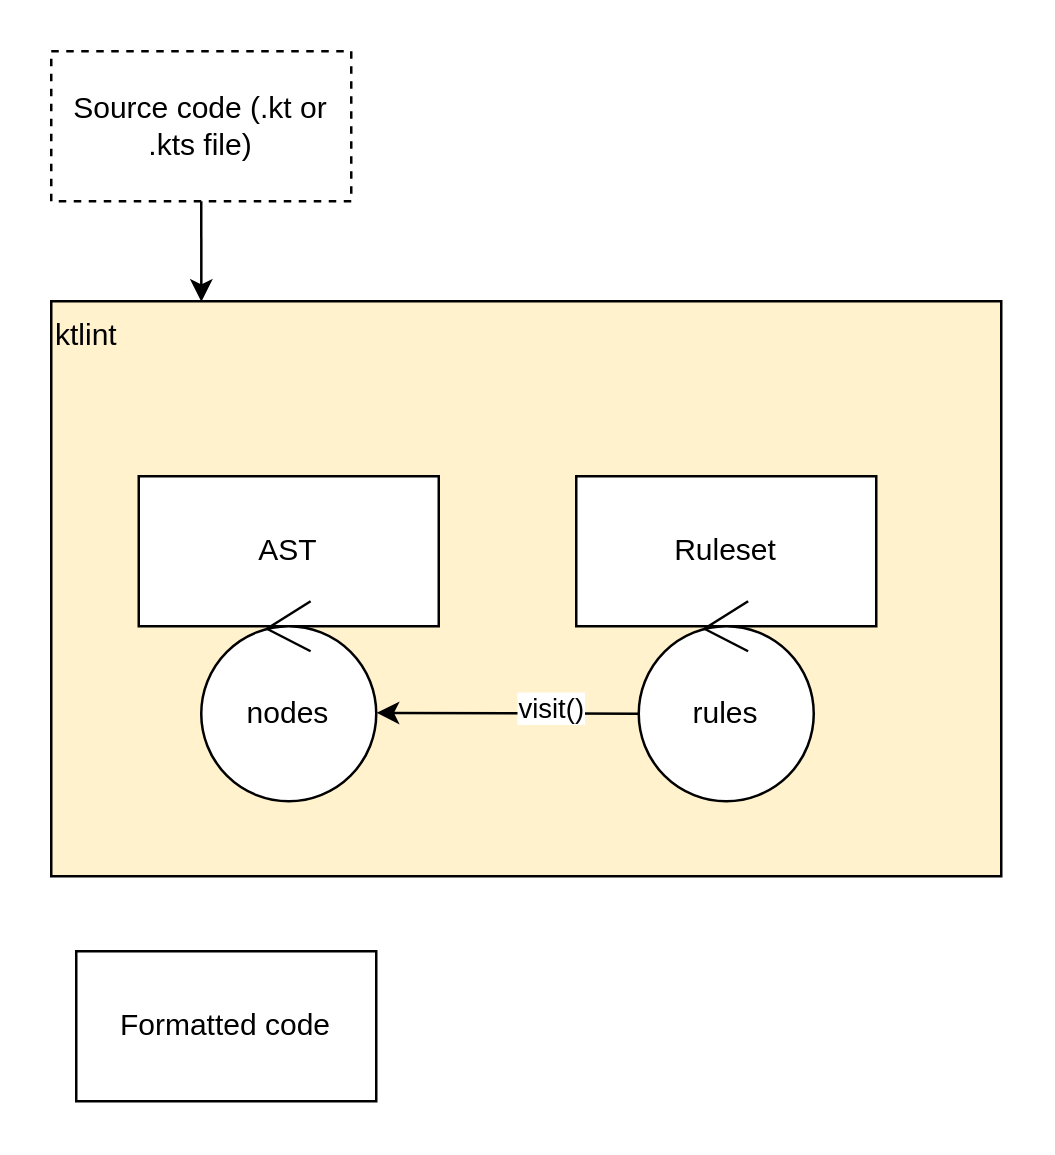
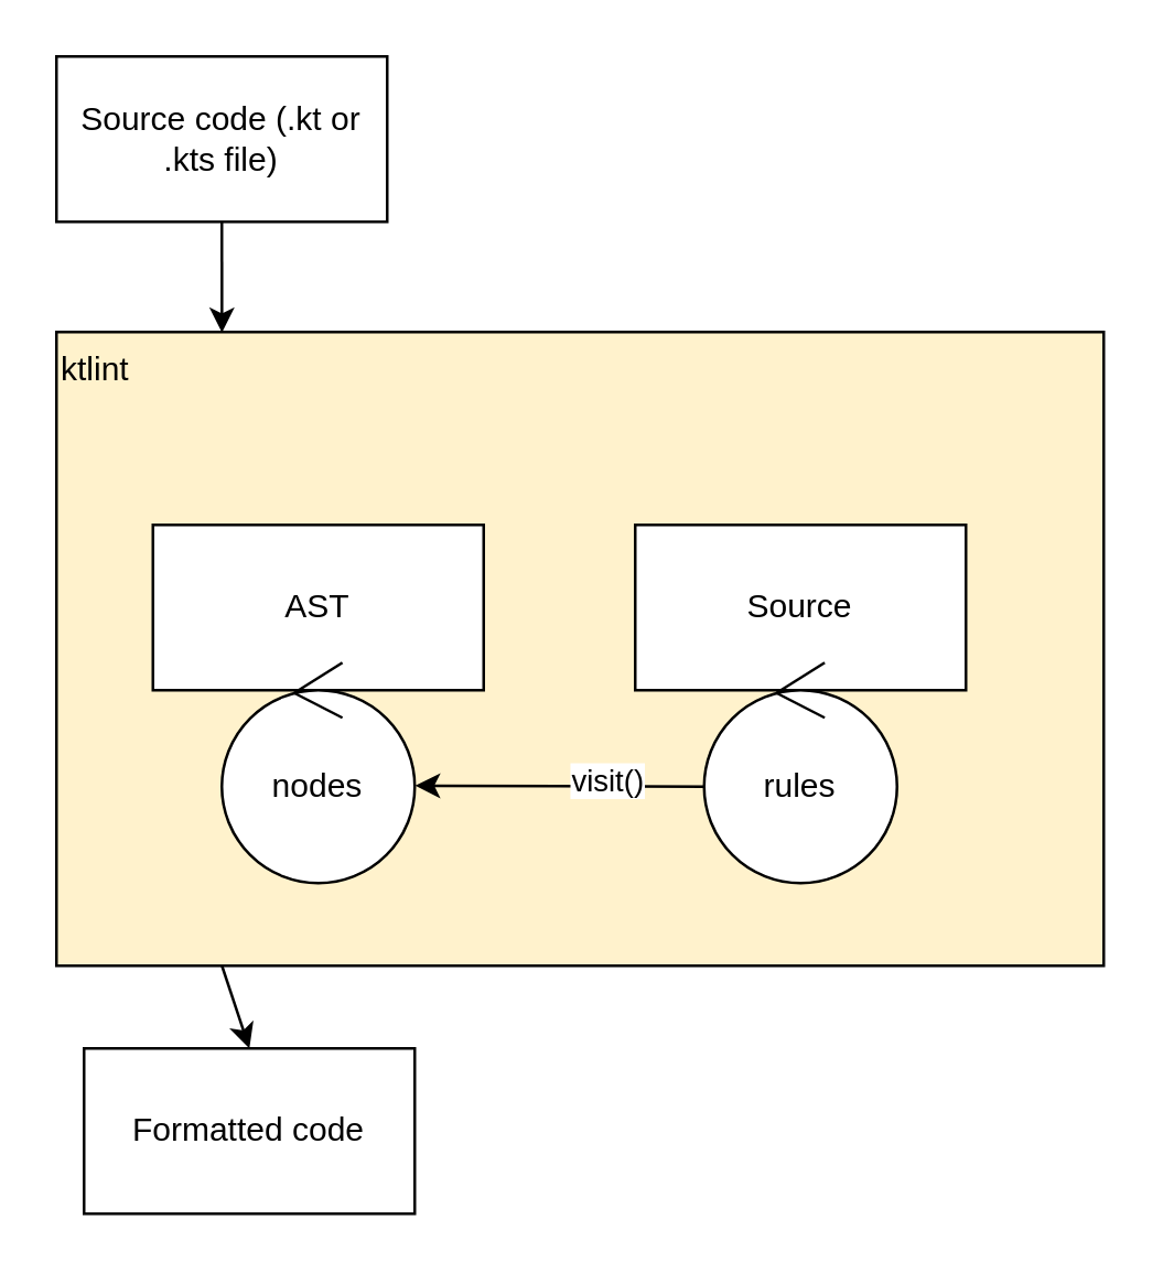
  <mxCell id="0" />
  <mxCell id="1" parent="0" />
  <mxCell id="2" value="ktlint" style="rounded=0;whiteSpace=wrap;html=1;shadow=0;align=left;verticalAlign=top;fillColor=#fff2cc;" vertex="1" parent="1"><mxGeometry x="20" y="120" width="380" height="230" as="geometry" /></mxCell>
- <mxCell id="3" value="Source code (.kt or .kts file)" style="rounded=0;whiteSpace=wrap;html=1;dashed=1;" vertex="1" parent="1"><mxGeometry x="20" y="20" width="120" height="60" as="geometry" /></mxCell>
- <mxCell id="4" value="Ruleset" style="rounded=0;whiteSpace=wrap;html=1;" vertex="1" parent="1"><mxGeometry x="230" y="190" width="120" height="60" as="geometry" /></mxCell>
+ <mxCell id="3" value="Source code (.kt or .kts file)" style="rounded=0;whiteSpace=wrap;html=1;" vertex="1" parent="1"><mxGeometry x="20" y="20" width="120" height="60" as="geometry" /></mxCell>
+ <mxCell id="4" value="Source" style="rounded=0;whiteSpace=wrap;html=1;" vertex="1" parent="1"><mxGeometry x="230" y="190" width="120" height="60" as="geometry" /></mxCell>
  <mxCell id="5" value="Formatted code" style="rounded=0;whiteSpace=wrap;html=1;shadow=0;" vertex="1" parent="1"><mxGeometry x="30" y="380" width="120" height="60" as="geometry" /></mxCell>
+ <mxCell id="6" value="" style="endArrow=classic;html=1;exitX=0.158;exitY=1;exitDx=0;exitDy=0;entryX=0.5;entryY=0;entryDx=0;entryDy=0;exitPerimeter=0;" edge="1" parent="1" source="2" target="5"><mxGeometry width="50" height="50" relative="1" as="geometry"><mxPoint x="220" y="280" as="sourcePoint" /><mxPoint x="270" y="230" as="targetPoint" /></mxGeometry></mxCell>
  <mxCell id="7" value="" style="endArrow=classic;html=1;exitX=0.5;exitY=1;exitDx=0;exitDy=0;entryX=0.158;entryY=0.001;entryDx=0;entryDy=0;entryPerimeter=0;" edge="1" parent="1" source="3" target="2"><mxGeometry width="50" height="50" relative="1" as="geometry"><mxPoint x="90" y="200" as="sourcePoint" /><mxPoint x="90" y="250" as="targetPoint" /></mxGeometry></mxCell>
  <mxCell id="8" value="AST" style="rounded=0;whiteSpace=wrap;html=1;shadow=0;align=center;verticalAlign=middle;" vertex="1" parent="1"><mxGeometry x="55" y="190" width="120" height="60" as="geometry" /></mxCell>
  <mxCell id="9" value="nodes" style="ellipse;shape=umlControl;whiteSpace=wrap;html=1;rounded=0;shadow=0;align=center;verticalAlign=middle;" vertex="1" parent="1"><mxGeometry x="80" y="240" width="70" height="80" as="geometry" /></mxCell>
  <mxCell id="10" value="rules" style="ellipse;shape=umlControl;whiteSpace=wrap;html=1;rounded=0;shadow=0;align=center;verticalAlign=middle;" vertex="1" parent="1"><mxGeometry x="255" y="240" width="70" height="80" as="geometry" /></mxCell>
  <mxCell id="11" value="" style="endArrow=classic;html=1;entryX=1.002;entryY=0.558;entryDx=0;entryDy=0;entryPerimeter=0;" edge="1" parent="1" target="9"><mxGeometry width="50" height="50" relative="1" as="geometry"><mxPoint x="255" y="285" as="sourcePoint" /><mxPoint x="270" y="240" as="targetPoint" /></mxGeometry></mxCell>
  <mxCell id="12" value="visit()" style="edgeLabel;html=1;align=center;verticalAlign=middle;resizable=0;points=[];" vertex="1" connectable="0" parent="11"><mxGeometry x="-0.322" y="-3" relative="1" as="geometry"><mxPoint y="1" as="offset" /></mxGeometry></mxCell>
